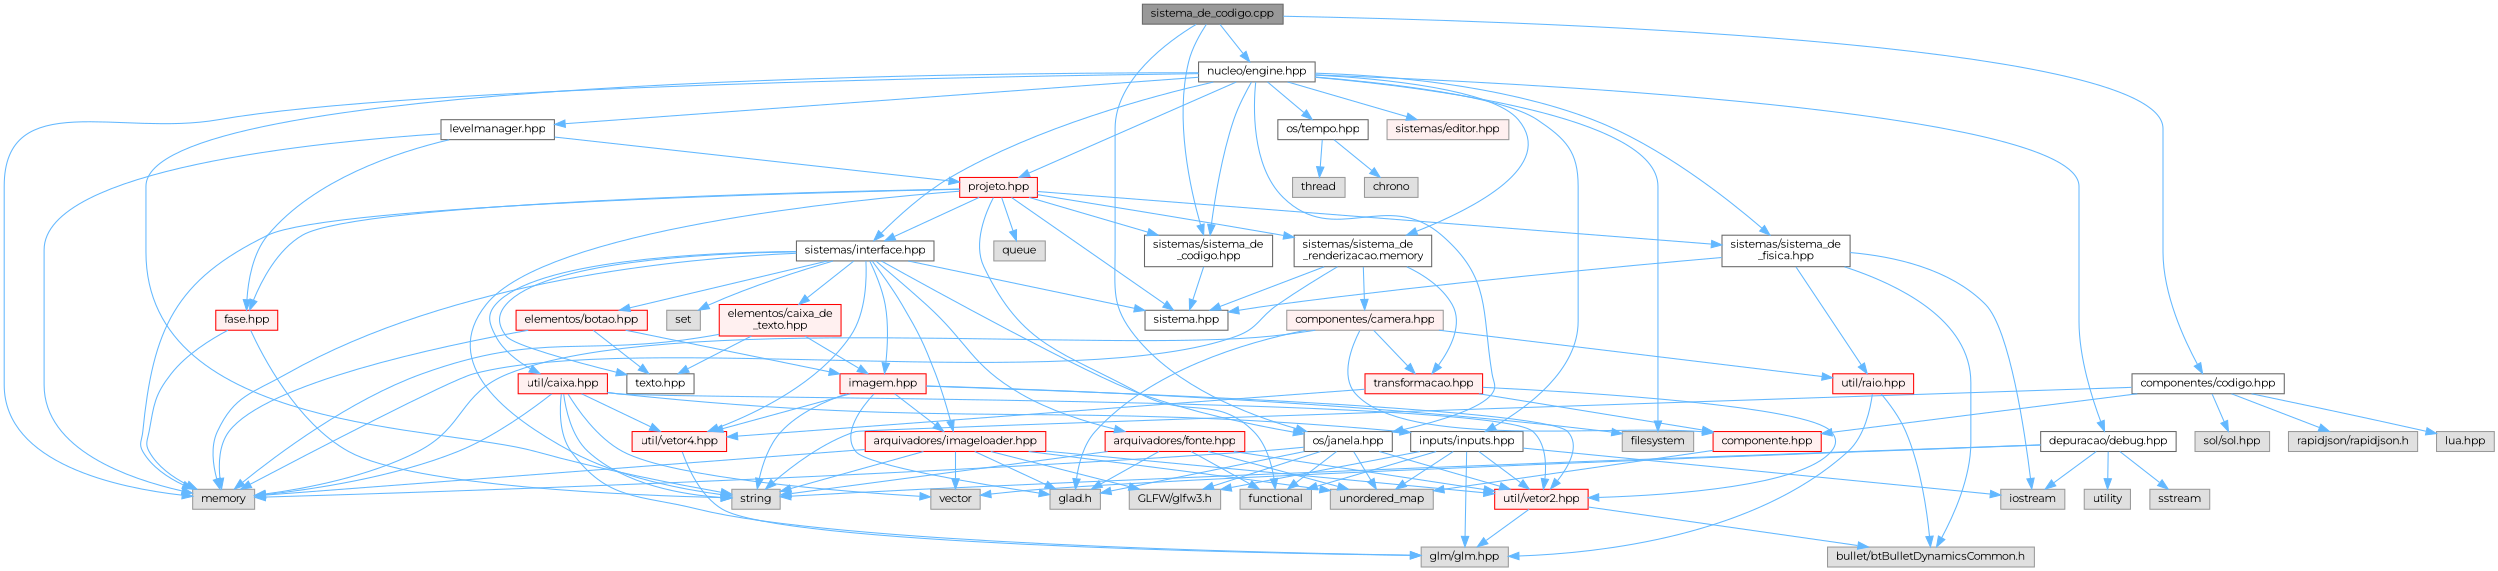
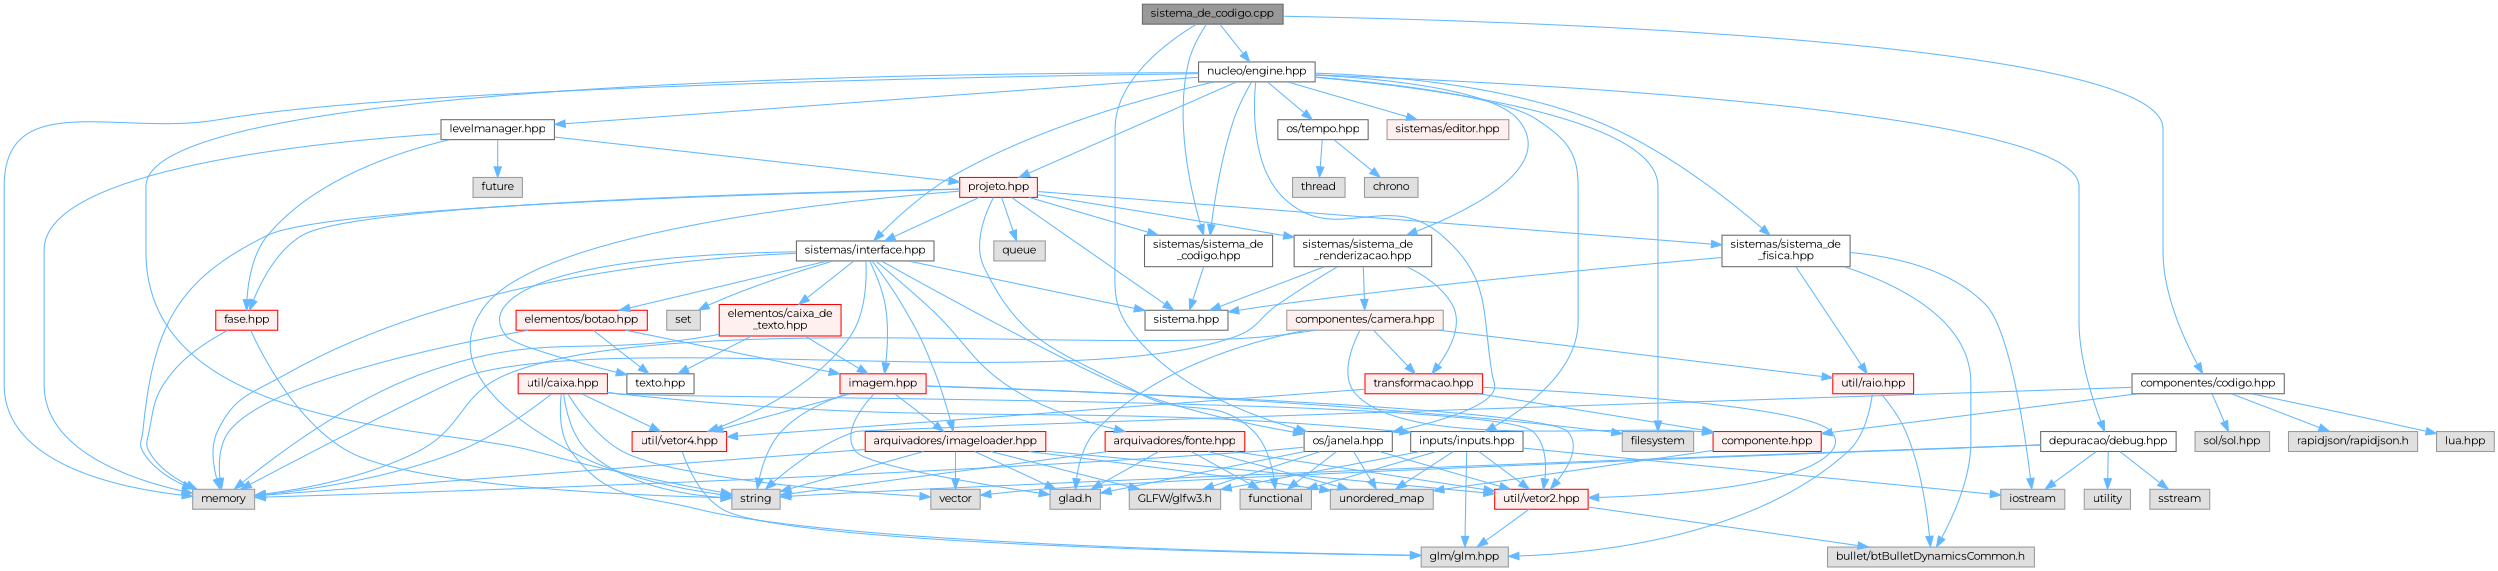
  digraph {
    fontname=Montserrat
    node [color=grey60 fillcolor="#E0E0E0" fontname=Montserrat fontsize=10 shape=box style=filled]
    edge [color=steelblue1 fontname=Montserrat fontsize=10 labelfontname=Helvetica labelfontsize=10 style=solid]
    n1 [color=gray40 fillcolor=grey60 fontcolor=black height=0.2 label="sistema_de_codigo.cpp" width=0.4]
    n2 [color=grey40 fillcolor=white height=0.2 label="sistemas/sistema_de\l_codigo.hpp" width=0.4]
    n3 [color=grey40 fillcolor=white height=0.2 label="nucleo/engine.hpp" width=0.4]
    n4 [color=grey40 fillcolor=white height=0.2 label="os/janela.hpp" width=0.4]
    n5 [color=grey40 fillcolor=white height=0.2 label="componentes/codigo.hpp" width=0.4]
    n6 [color=grey40 fillcolor=white height=0.2 label="sistema.hpp" width=0.4]
    n7 [height=0.2 label=string width=0.4]
    n8 [height=0.2 label=memory width=0.4]
    n9 [height=0.2 label=filesystem width=0.4]
    n10 [color=grey40 fillcolor=white height=0.2 label="depuracao/debug.hpp" width=0.4]
    n11 [color=grey40 fillcolor=white height=0.2 label="os/tempo.hpp" width=0.4]
    n12 [color=grey40 fillcolor=white height=0.2 label="inputs/inputs.hpp" width=0.4]
-   n13 [color=grey40 fillcolor=white height=0.2 label="sistemas/sistema_de\l_renderizacao.memory" width=0.4]
+   n13 [color=grey40 fillcolor=white height=0.2 label="sistemas/sistema_de\l_renderizacao.hpp" width=0.4]
    n14 [color=grey40 fillcolor=white height=0.2 label="sistemas/interface.hpp" width=0.4]
    n15 [color=grey40 fillcolor=white height=0.2 label="sistemas/sistema_de\l_fisica.hpp" width=0.4]
    n16 [color=grey40 fillcolor=white height=0.2 label="levelmanager.hpp" width=0.4]
    n17 [color=red fillcolor="#FFF0F0" height=0.2 label="projeto.hpp" width=0.4]
    n18 [fillcolor="#FFF0F0" height=0.2 label="sistemas/editor.hpp" width=0.4]
    n19 [height=0.2 label=functional width=0.4]
    n20 [height=0.2 label=unordered_map width=0.4]
    n21 [height=0.2 label="glad.h" width=0.4]
    n22 [height=0.2 label="GLFW/glfw3.h" width=0.4]
    n23 [color=red fillcolor="#FFF0F0" height=0.2 label="util/vetor2.hpp" width=0.4]
    n24 [color=red fillcolor="#FFF0F0" height=0.2 label="componente.hpp" width=0.4]
    n25 [height=0.2 label="lua.hpp" width=0.4]
    n26 [height=0.2 label="sol/sol.hpp" width=0.4]
    n27 [height=0.2 label="rapidjson/rapidjson.h" width=0.4]
    n28 [height=0.2 label=vector width=0.4]
    n29 [height=0.2 label=utility width=0.4]
    n30 [height=0.2 label=iostream width=0.4]
    n31 [height=0.2 label=sstream width=0.4]
    n32 [height=0.2 label=thread width=0.4]
    n33 [height=0.2 label=chrono width=0.4]
    n34 [height=0.2 label="glm/glm.hpp" width=0.4]
    n35 [fillcolor="#FFF0F0" height=0.2 label="componentes/camera.hpp" width=0.4]
    n36 [color=red fillcolor="#FFF0F0" height=0.2 label="transformacao.hpp" width=0.4]
    n37 [color=red fillcolor="#FFF0F0" height=0.2 label="util/vetor4.hpp" width=0.4]
    n38 [height=0.2 label=set width=0.4]
    n39 [color=red fillcolor="#FFF0F0" height=0.2 label="arquivadores/imageloader.hpp" width=0.4]
    n40 [color=red fillcolor="#FFF0F0" height=0.2 label="arquivadores/fonte.hpp" width=0.4]
    n41 [color=red fillcolor="#FFF0F0" height=0.2 label="util/caixa.hpp" width=0.4]
    n42 [color=red fillcolor="#FFF0F0" height=0.2 label="elementos/botao.hpp" width=0.4]
    n43 [color=red fillcolor="#FFF0F0" height=0.2 label="imagem.hpp" width=0.4]
    n44 [color=grey40 fillcolor=white height=0.2 label="texto.hpp" width=0.4]
    n45 [color=red fillcolor="#FFF0F0" height=0.2 label="elementos/caixa_de\l_texto.hpp" width=0.4]
    n46 [height=0.2 label="bullet/btBulletDynamicsCommon.h" width=0.4]
    n47 [color=red fillcolor="#FFF0F0" height=0.2 label="util/raio.hpp" width=0.4]
    n48 [color=red fillcolor="#FFF0F0" height=0.2 label="fase.hpp" width=0.4]
+   n49 [height=0.2 label=future width=0.4]
    n50 [height=0.2 label=queue width=0.4]
    n1 -> n2
    n1 -> n3
    n1 -> n4
    n1 -> n5
    n2 -> n6
    n3 -> n2
    n3 -> n4
    n3 -> n7
    n3 -> n8
    n3 -> n9
    n3 -> n10
    n3 -> n11
    n3 -> n12
    n3 -> n13
    n3 -> n14
    n3 -> n15
    n3 -> n16
    n3 -> n17
    n3 -> n18
    n4 -> n8
    n4 -> n19
    n4 -> n20
    n4 -> n21
    n4 -> n22
    n4 -> n23
    n5 -> n7
    n5 -> n24
    n5 -> n25
    n5 -> n26
    n5 -> n27
    n10 -> n7
    n10 -> n28
    n10 -> n29
    n10 -> n30
    n10 -> n31
    n11 -> n32
    n11 -> n33
    n12 -> n19
    n12 -> n20
    n12 -> n22
    n12 -> n23
    n12 -> n30
    n12 -> n34
    n13 -> n6
    n13 -> n8
    n13 -> n35
    n13 -> n36
    n14 -> n4
    n14 -> n6
    n14 -> n8
    n14 -> n37
    n14 -> n38
    n14 -> n39
    n14 -> n40
-   n14 -> n41
    n14 -> n42
    n14 -> n43
    n14 -> n44
    n14 -> n45
    n15 -> n6
    n15 -> n30
    n15 -> n46
    n15 -> n47
    n16 -> n8
    n16 -> n17
    n16 -> n48
+   n16 -> n49
    n17 -> n2
    n17 -> n6
    n17 -> n7
    n17 -> n8
    n17 -> n13
    n17 -> n14
    n17 -> n15
    n17 -> n19
    n17 -> n48
    n17 -> n50
    n23 -> n34
    n23 -> n46
    n24 -> n20
    n35 -> n8
    n35 -> n21
    n35 -> n24
    n35 -> n36
    n35 -> n47
    n36 -> n23
    n36 -> n24
    n36 -> n37
    n37 -> n34
    n39 -> n7
    n39 -> n8
    n39 -> n20
    n39 -> n21
    n39 -> n22
    n39 -> n23
    n39 -> n28
    n40 -> n7
    n40 -> n19
    n40 -> n20
    n40 -> n21
    n40 -> n23
    n41 -> n7
    n41 -> n8
    n41 -> n12
    n41 -> n23
    n41 -> n28
    n41 -> n34
    n41 -> n37
    n42 -> n8
    n42 -> n43
    n42 -> n44
    n43 -> n7
    n43 -> n9
    n43 -> n21
    n43 -> n23
    n43 -> n37
    n43 -> n39
    n45 -> n8
    n45 -> n43
    n45 -> n44
    n47 -> n34
    n47 -> n46
    n48 -> n7
    n48 -> n8
  }
